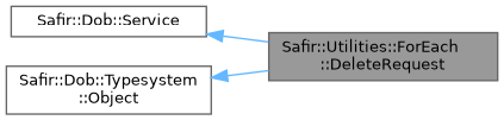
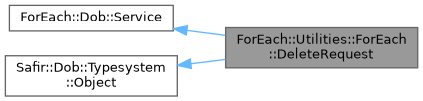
  digraph {
    rankdir=LR
    node [color=gray40 fillcolor=white fontname=Helvetica fontsize=10 shape=box style=filled]
    edge [color=steelblue1 dir=back fontname=Helvetica fontsize=10 labelfontname=Helvetica labelfontsize=10 style=solid]
-   n1 [fillcolor=grey60 fontcolor=black height=0.2 label="Safir::Utilities::ForEach\l::DeleteRequest" width=0.4]
-   n2 [height=0.2 label="Safir::Dob::Service" width=0.4]
+   n1 [fillcolor=grey60 fontcolor=black height=0.2 label="ForEach::Utilities::ForEach\l::DeleteRequest" width=0.4]
+   n2 [height=0.2 label="ForEach::Dob::Service" width=0.4]
    n3 [height=0.2 label="Safir::Dob::Typesystem\l::Object" width=0.4]
    n2 -> n1
    n3 -> n1
  }
